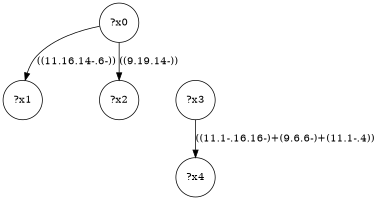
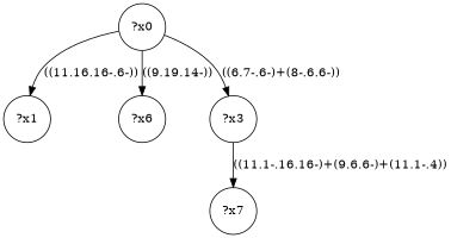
  digraph {
    node [shape=circle]
    n1 [label="?x0"]
    n2 [label="?x1"]
-   n3 [label="?x2"]
+   n3 [label="?x6"]
    n4 [label="?x3"]
-   n5 [label="?x4"]
-   n1 -> n2 [label="((11.16.14-.6-))"]
+   n5 [label="?x7"]
+   n1 -> n2 [label="((11.16.16-.6-))"]
    n1 -> n3 [label="((9.19.14-))"]
+   n1 -> n4 [label="((6.7-.6-)+(8-.6.6-))"]
    n4 -> n5 [label="((11.1-.16.16-)+(9.6.6-)+(11.1-.4))"]
  }
